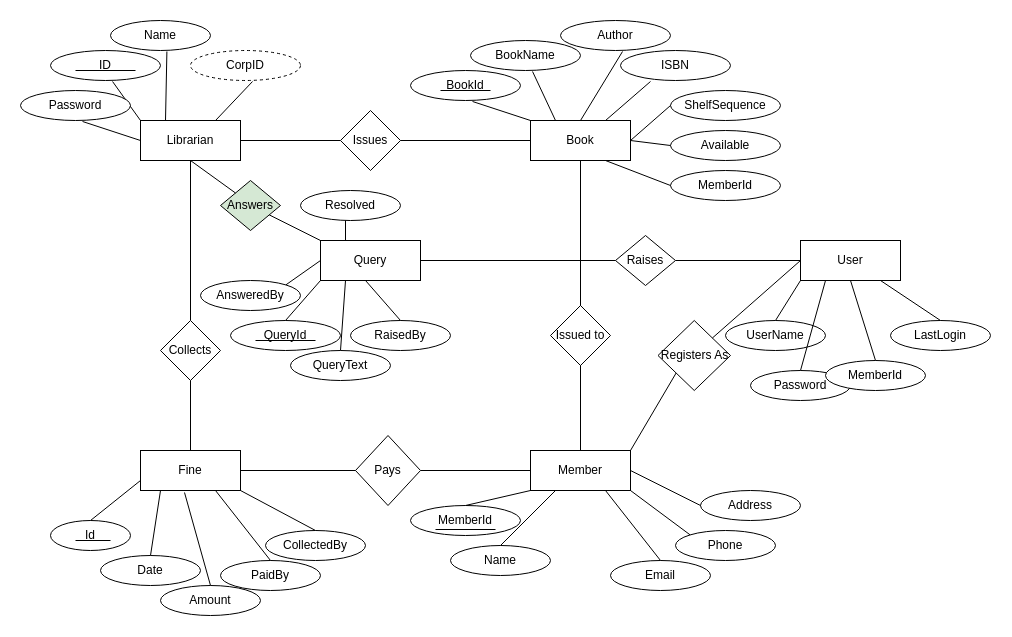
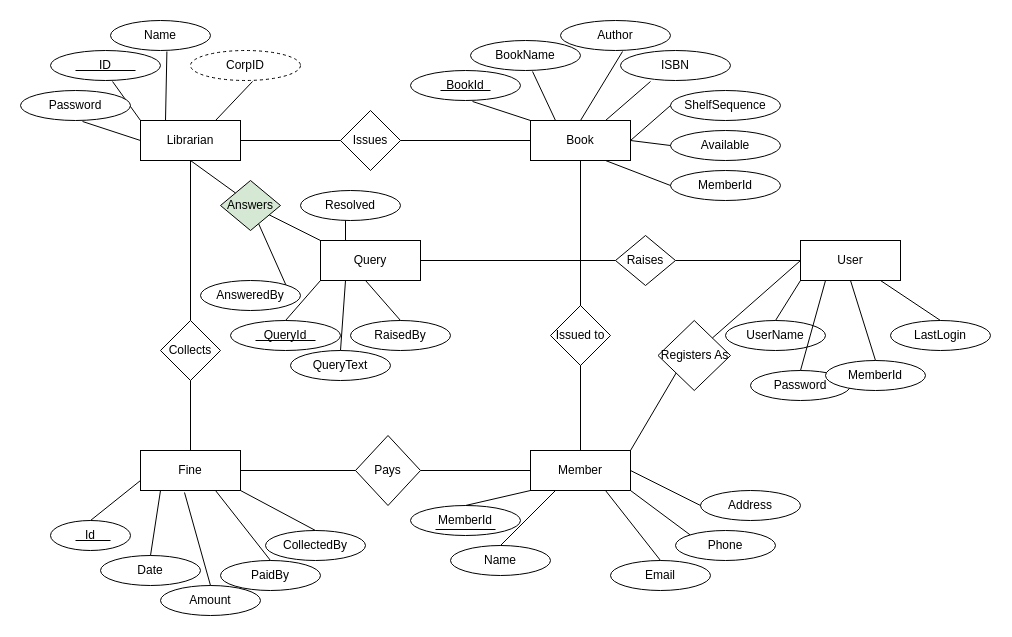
  <mxCell id="0" />
  <mxCell id="1" parent="0" />
  <mxCell id="2" value="&lt;div&gt;Librarian&lt;/div&gt;" style="rounded=0;whiteSpace=wrap;html=1;" vertex="1" parent="1"><mxGeometry x="140" y="120" width="100" height="40" as="geometry" /></mxCell>
  <mxCell id="3" value="ID" style="ellipse;whiteSpace=wrap;html=1;" vertex="1" parent="1"><mxGeometry x="50" y="50" width="110" height="30" as="geometry" /></mxCell>
  <mxCell id="4" value="" style="endArrow=none;html=1;" edge="1" parent="1"><mxGeometry width="50" height="50" relative="1" as="geometry"><mxPoint x="75" y="70" as="sourcePoint" /><mxPoint x="135" y="70" as="targetPoint" /></mxGeometry></mxCell>
  <mxCell id="5" value="" style="endArrow=none;html=1;exitX=0.564;exitY=1.033;exitDx=0;exitDy=0;exitPerimeter=0;entryX=0;entryY=0;entryDx=0;entryDy=0;" edge="1" parent="1" source="3" target="2"><mxGeometry width="50" height="50" relative="1" as="geometry"><mxPoint x="410" y="300" as="sourcePoint" /><mxPoint x="460" y="250" as="targetPoint" /></mxGeometry></mxCell>
  <mxCell id="6" value="Name" style="ellipse;whiteSpace=wrap;html=1;" vertex="1" parent="1"><mxGeometry x="110" y="20" width="100" height="30" as="geometry" /></mxCell>
  <mxCell id="7" value="" style="endArrow=none;html=1;exitX=0.564;exitY=1.033;exitDx=0;exitDy=0;exitPerimeter=0;entryX=0.25;entryY=0;entryDx=0;entryDy=0;entryPerimeter=0;" edge="1" parent="1" source="6" target="2"><mxGeometry width="50" height="50" relative="1" as="geometry"><mxPoint x="470" y="270" as="sourcePoint" /><mxPoint x="200" y="90" as="targetPoint" /></mxGeometry></mxCell>
  <mxCell id="8" value="Password" style="ellipse;whiteSpace=wrap;html=1;" vertex="1" parent="1"><mxGeometry x="20" y="90" width="110" height="30" as="geometry" /></mxCell>
  <mxCell id="9" value="" style="endArrow=none;html=1;exitX=0.564;exitY=1.033;exitDx=0;exitDy=0;exitPerimeter=0;entryX=0;entryY=0.5;entryDx=0;entryDy=0;" edge="1" parent="1" source="8" target="2"><mxGeometry width="50" height="50" relative="1" as="geometry"><mxPoint x="380" y="340" as="sourcePoint" /><mxPoint x="110" y="160" as="targetPoint" /></mxGeometry></mxCell>
  <mxCell id="10" value="CorpID" style="ellipse;whiteSpace=wrap;html=1;dashed=1;" vertex="1" parent="1"><mxGeometry x="190" y="50" width="110" height="30" as="geometry" /></mxCell>
  <mxCell id="11" value="" style="endArrow=none;html=1;exitX=0.564;exitY=1.033;exitDx=0;exitDy=0;exitPerimeter=0;entryX=0.75;entryY=0;entryDx=0;entryDy=0;" edge="1" parent="1" source="10" target="2"><mxGeometry width="50" height="50" relative="1" as="geometry"><mxPoint x="550" y="300" as="sourcePoint" /><mxPoint x="280" y="120" as="targetPoint" /></mxGeometry></mxCell>
  <mxCell id="12" value="Book" style="rounded=0;whiteSpace=wrap;html=1;" vertex="1" parent="1"><mxGeometry x="530" y="120" width="100" height="40" as="geometry" /></mxCell>
  <mxCell id="13" value="BookId" style="ellipse;whiteSpace=wrap;html=1;" vertex="1" parent="1"><mxGeometry x="410" y="70" width="110" height="30" as="geometry" /></mxCell>
  <mxCell id="14" value="" style="endArrow=none;html=1;exitX=0.564;exitY=1.033;exitDx=0;exitDy=0;exitPerimeter=0;entryX=0;entryY=0.5;entryDx=0;entryDy=0;" edge="1" parent="1" source="13"><mxGeometry width="50" height="50" relative="1" as="geometry"><mxPoint x="770" y="320" as="sourcePoint" /><mxPoint x="530" y="120" as="targetPoint" /></mxGeometry></mxCell>
  <mxCell id="15" value="" style="endArrow=none;html=1;" edge="1" parent="1"><mxGeometry width="50" height="50" relative="1" as="geometry"><mxPoint x="440" y="90" as="sourcePoint" /><mxPoint x="490" y="90" as="targetPoint" /></mxGeometry></mxCell>
  <mxCell id="16" value="BookName" style="ellipse;whiteSpace=wrap;html=1;" vertex="1" parent="1"><mxGeometry x="470" y="40" width="110" height="30" as="geometry" /></mxCell>
  <mxCell id="17" value="" style="endArrow=none;html=1;exitX=0.564;exitY=1.033;exitDx=0;exitDy=0;exitPerimeter=0;entryX=0.25;entryY=0;entryDx=0;entryDy=0;" edge="1" parent="1" source="16" target="12"><mxGeometry width="50" height="50" relative="1" as="geometry"><mxPoint x="830" y="290" as="sourcePoint" /><mxPoint x="590" y="90" as="targetPoint" /></mxGeometry></mxCell>
  <mxCell id="18" value="Author" style="ellipse;whiteSpace=wrap;html=1;" vertex="1" parent="1"><mxGeometry x="560" y="20" width="110" height="30" as="geometry" /></mxCell>
  <mxCell id="19" value="" style="endArrow=none;html=1;exitX=0.564;exitY=1.033;exitDx=0;exitDy=0;exitPerimeter=0;entryX=0.5;entryY=0;entryDx=0;entryDy=0;" edge="1" parent="1" source="18" target="12"><mxGeometry width="50" height="50" relative="1" as="geometry"><mxPoint x="920" y="270" as="sourcePoint" /><mxPoint x="680" y="70" as="targetPoint" /></mxGeometry></mxCell>
  <mxCell id="20" value="ISBN" style="ellipse;whiteSpace=wrap;html=1;" vertex="1" parent="1"><mxGeometry x="620" y="50" width="110" height="30" as="geometry" /></mxCell>
  <mxCell id="21" value="" style="endArrow=none;html=1;entryX=0.75;entryY=0;entryDx=0;entryDy=0;" edge="1" parent="1" target="12"><mxGeometry width="50" height="50" relative="1" as="geometry"><mxPoint x="650" y="81" as="sourcePoint" /><mxPoint x="640" y="150" as="targetPoint" /></mxGeometry></mxCell>
  <mxCell id="22" value="ShelfSequence" style="ellipse;whiteSpace=wrap;html=1;" vertex="1" parent="1"><mxGeometry x="670" y="90" width="110" height="30" as="geometry" /></mxCell>
  <mxCell id="23" value="" style="endArrow=none;html=1;exitX=0;exitY=0.5;exitDx=0;exitDy=0;entryX=1;entryY=0.5;entryDx=0;entryDy=0;" edge="1" parent="1" source="22" target="12"><mxGeometry width="50" height="50" relative="1" as="geometry"><mxPoint x="1030" y="340" as="sourcePoint" /><mxPoint x="690" y="190" as="targetPoint" /></mxGeometry></mxCell>
  <mxCell id="24" value="Available" style="ellipse;whiteSpace=wrap;html=1;" vertex="1" parent="1"><mxGeometry x="670" y="130" width="110" height="30" as="geometry" /></mxCell>
  <mxCell id="25" value="" style="endArrow=none;html=1;entryX=1;entryY=0.5;entryDx=0;entryDy=0;exitX=0;exitY=0.5;exitDx=0;exitDy=0;" edge="1" parent="1" source="24" target="12"><mxGeometry width="50" height="50" relative="1" as="geometry"><mxPoint x="680" y="145" as="sourcePoint" /><mxPoint x="690" y="230" as="targetPoint" /></mxGeometry></mxCell>
  <mxCell id="26" value="MemberId" style="ellipse;whiteSpace=wrap;html=1;" vertex="1" parent="1"><mxGeometry x="670" y="170" width="110" height="30" as="geometry" /></mxCell>
  <mxCell id="27" value="" style="endArrow=none;html=1;exitX=0;exitY=0.5;exitDx=0;exitDy=0;entryX=0.75;entryY=1;entryDx=0;entryDy=0;" edge="1" parent="1" source="26" target="12"><mxGeometry width="50" height="50" relative="1" as="geometry"><mxPoint x="1030" y="420" as="sourcePoint" /><mxPoint x="690" y="270" as="targetPoint" /></mxGeometry></mxCell>
  <mxCell id="28" value="Member" style="rounded=0;whiteSpace=wrap;html=1;" vertex="1" parent="1"><mxGeometry x="530" y="450" width="100" height="40" as="geometry" /></mxCell>
  <mxCell id="29" value="MemberId" style="ellipse;whiteSpace=wrap;html=1;" vertex="1" parent="1"><mxGeometry x="410" y="505" width="110" height="30" as="geometry" /></mxCell>
  <mxCell id="30" value="" style="endArrow=none;html=1;" edge="1" parent="1"><mxGeometry width="50" height="50" relative="1" as="geometry"><mxPoint x="435" y="529" as="sourcePoint" /><mxPoint x="495" y="529" as="targetPoint" /></mxGeometry></mxCell>
  <mxCell id="31" value="Name" style="ellipse;whiteSpace=wrap;html=1;" vertex="1" parent="1"><mxGeometry x="450" y="545" width="100" height="30" as="geometry" /></mxCell>
  <mxCell id="32" value="Email" style="ellipse;whiteSpace=wrap;html=1;" vertex="1" parent="1"><mxGeometry x="610" y="560" width="100" height="30" as="geometry" /></mxCell>
  <mxCell id="33" value="Address" style="ellipse;whiteSpace=wrap;html=1;" vertex="1" parent="1"><mxGeometry x="700" y="490" width="100" height="30" as="geometry" /></mxCell>
  <mxCell id="34" value="Phone" style="ellipse;whiteSpace=wrap;html=1;" vertex="1" parent="1"><mxGeometry x="675" y="530" width="100" height="30" as="geometry" /></mxCell>
  <mxCell id="35" value="" style="endArrow=none;html=1;exitX=0.5;exitY=0;exitDx=0;exitDy=0;entryX=0;entryY=1;entryDx=0;entryDy=0;" edge="1" parent="1" source="29" target="28"><mxGeometry width="50" height="50" relative="1" as="geometry"><mxPoint x="410" y="410" as="sourcePoint" /><mxPoint x="460" y="360" as="targetPoint" /></mxGeometry></mxCell>
  <mxCell id="36" value="" style="endArrow=none;html=1;exitX=0.5;exitY=0;exitDx=0;exitDy=0;entryX=0.25;entryY=1;entryDx=0;entryDy=0;" edge="1" parent="1" source="31" target="28"><mxGeometry width="50" height="50" relative="1" as="geometry"><mxPoint x="410" y="410" as="sourcePoint" /><mxPoint x="460" y="360" as="targetPoint" /></mxGeometry></mxCell>
  <mxCell id="37" value="" style="endArrow=none;html=1;exitX=0.5;exitY=0;exitDx=0;exitDy=0;entryX=0.75;entryY=1;entryDx=0;entryDy=0;" edge="1" parent="1" source="32" target="28"><mxGeometry width="50" height="50" relative="1" as="geometry"><mxPoint x="410" y="410" as="sourcePoint" /><mxPoint x="460" y="360" as="targetPoint" /></mxGeometry></mxCell>
  <mxCell id="38" value="" style="endArrow=none;html=1;exitX=0;exitY=0;exitDx=0;exitDy=0;entryX=1;entryY=1;entryDx=0;entryDy=0;" edge="1" parent="1" source="34" target="28"><mxGeometry width="50" height="50" relative="1" as="geometry"><mxPoint x="410" y="410" as="sourcePoint" /><mxPoint x="460" y="360" as="targetPoint" /></mxGeometry></mxCell>
  <mxCell id="39" value="" style="endArrow=none;html=1;exitX=0;exitY=0.5;exitDx=0;exitDy=0;entryX=1;entryY=0.5;entryDx=0;entryDy=0;" edge="1" parent="1" source="33" target="28"><mxGeometry width="50" height="50" relative="1" as="geometry"><mxPoint x="410" y="410" as="sourcePoint" /><mxPoint x="460" y="360" as="targetPoint" /></mxGeometry></mxCell>
  <mxCell id="40" value="" style="endArrow=none;html=1;exitX=0.5;exitY=0;exitDx=0;exitDy=0;" edge="1" parent="1" source="28"><mxGeometry width="50" height="50" relative="1" as="geometry"><mxPoint x="410" y="300" as="sourcePoint" /><mxPoint x="580" y="280" as="targetPoint" /></mxGeometry></mxCell>
  <mxCell id="41" value="Issued to" style="rhombus;whiteSpace=wrap;html=1;" vertex="1" parent="1"><mxGeometry x="550" y="305" width="60" height="60" as="geometry" /></mxCell>
  <mxCell id="42" value="" style="endArrow=none;html=1;entryX=0.5;entryY=1;entryDx=0;entryDy=0;exitX=0.5;exitY=0;exitDx=0;exitDy=0;" edge="1" parent="1" source="41" target="12"><mxGeometry width="50" height="50" relative="1" as="geometry"><mxPoint x="410" y="300" as="sourcePoint" /><mxPoint x="460" y="250" as="targetPoint" /></mxGeometry></mxCell>
  <mxCell id="43" value="" style="endArrow=none;html=1;exitX=1;exitY=0.5;exitDx=0;exitDy=0;entryX=0;entryY=0.5;entryDx=0;entryDy=0;" edge="1" parent="1" source="2" target="44"><mxGeometry width="50" height="50" relative="1" as="geometry"><mxPoint x="410" y="300" as="sourcePoint" /><mxPoint x="290" y="140" as="targetPoint" /></mxGeometry></mxCell>
  <mxCell id="44" value="Issues" style="rhombus;whiteSpace=wrap;html=1;" vertex="1" parent="1"><mxGeometry x="340" y="110" width="60" height="60" as="geometry" /></mxCell>
  <mxCell id="45" value="" style="endArrow=none;html=1;exitX=1;exitY=0.5;exitDx=0;exitDy=0;entryX=0;entryY=0.5;entryDx=0;entryDy=0;" edge="1" parent="1" source="44" target="12"><mxGeometry width="50" height="50" relative="1" as="geometry"><mxPoint x="410" y="300" as="sourcePoint" /><mxPoint x="460" y="250" as="targetPoint" /></mxGeometry></mxCell>
  <mxCell id="46" value="Query" style="rounded=0;whiteSpace=wrap;html=1;" vertex="1" parent="1"><mxGeometry x="320" y="240" width="100" height="40" as="geometry" /></mxCell>
  <mxCell id="47" value="QueryId" style="ellipse;whiteSpace=wrap;html=1;" vertex="1" parent="1"><mxGeometry x="230" y="320" width="110" height="30" as="geometry" /></mxCell>
  <mxCell id="48" value="" style="endArrow=none;html=1;" edge="1" parent="1"><mxGeometry width="50" height="50" relative="1" as="geometry"><mxPoint x="255" y="340" as="sourcePoint" /><mxPoint x="315" y="340" as="targetPoint" /></mxGeometry></mxCell>
  <mxCell id="49" value="" style="endArrow=none;html=1;exitX=0.5;exitY=0;exitDx=0;exitDy=0;entryX=0;entryY=1;entryDx=0;entryDy=0;" edge="1" parent="1" source="47"><mxGeometry width="50" height="50" relative="1" as="geometry"><mxPoint x="200" y="200" as="sourcePoint" /><mxPoint x="320" y="280" as="targetPoint" /></mxGeometry></mxCell>
  <mxCell id="50" value="QueryText" style="ellipse;whiteSpace=wrap;html=1;" vertex="1" parent="1"><mxGeometry x="290" y="350" width="100" height="30" as="geometry" /></mxCell>
  <mxCell id="51" value="" style="endArrow=none;html=1;exitX=0.5;exitY=0;exitDx=0;exitDy=0;entryX=0.25;entryY=1;entryDx=0;entryDy=0;" edge="1" parent="1" source="50"><mxGeometry width="50" height="50" relative="1" as="geometry"><mxPoint x="200" y="200" as="sourcePoint" /><mxPoint x="345" y="280" as="targetPoint" /></mxGeometry></mxCell>
  <mxCell id="52" value="RaisedBy" style="ellipse;whiteSpace=wrap;html=1;" vertex="1" parent="1"><mxGeometry x="350" y="320" width="100" height="30" as="geometry" /></mxCell>
  <mxCell id="53" value="" style="endArrow=none;html=1;exitX=0.5;exitY=0;exitDx=0;exitDy=0;entryX=0.75;entryY=1;entryDx=0;entryDy=0;" edge="1" parent="1" source="52"><mxGeometry width="50" height="50" relative="1" as="geometry"><mxPoint x="170" y="200" as="sourcePoint" /><mxPoint x="365" y="280" as="targetPoint" /></mxGeometry></mxCell>
  <mxCell id="54" value="AnsweredBy" style="ellipse;whiteSpace=wrap;html=1;" vertex="1" parent="1"><mxGeometry x="200" y="280" width="100" height="30" as="geometry" /></mxCell>
- <mxCell id="55" value="" style="endArrow=none;html=1;exitX=1;exitY=0;exitDx=0;exitDy=0;entryX=0;entryY=0.5;entryDx=0;entryDy=0;" edge="1" parent="1" source="54" target="46"><mxGeometry width="50" height="50" relative="1" as="geometry"><mxPoint x="20" y="160" as="sourcePoint" /><mxPoint x="215" y="240" as="targetPoint" /></mxGeometry></mxCell>
+ <mxCell id="55" value="" style="endArrow=none;html=1;exitX=1;exitY=0;exitDx=0;exitDy=0;" edge="1" parent="1" source="54" target="62"><mxGeometry width="50" height="50" relative="1" as="geometry"><mxPoint x="20" y="160" as="sourcePoint" /><mxPoint x="215" y="240" as="targetPoint" /></mxGeometry></mxCell>
  <mxCell id="56" value="Resolved" style="ellipse;whiteSpace=wrap;html=1;" vertex="1" parent="1"><mxGeometry x="300" y="190" width="100" height="30" as="geometry" /></mxCell>
  <mxCell id="57" value="" style="endArrow=none;html=1;entryX=0.25;entryY=0;entryDx=0;entryDy=0;" edge="1" parent="1" target="46"><mxGeometry width="50" height="50" relative="1" as="geometry"><mxPoint x="345" y="220" as="sourcePoint" /><mxPoint x="315" y="150" as="targetPoint" /></mxGeometry></mxCell>
  <mxCell id="58" value="" style="endArrow=none;html=1;" edge="1" parent="1" target="59"><mxGeometry width="50" height="50" relative="1" as="geometry"><mxPoint x="800" y="260" as="sourcePoint" /><mxPoint x="490" y="300" as="targetPoint" /></mxGeometry></mxCell>
  <mxCell id="59" value="Raises" style="rhombus;whiteSpace=wrap;html=1;" vertex="1" parent="1"><mxGeometry x="615" y="235" width="60" height="50" as="geometry" /></mxCell>
  <mxCell id="60" value="" style="endArrow=none;html=1;entryX=0;entryY=0.5;entryDx=0;entryDy=0;exitX=1;exitY=0.5;exitDx=0;exitDy=0;" edge="1" parent="1" source="46" target="59"><mxGeometry width="50" height="50" relative="1" as="geometry"><mxPoint x="410" y="300" as="sourcePoint" /><mxPoint x="460" y="250" as="targetPoint" /></mxGeometry></mxCell>
  <mxCell id="61" value="" style="endArrow=none;html=1;exitX=0;exitY=0;exitDx=0;exitDy=0;" edge="1" parent="1" target="62" source="46"><mxGeometry width="50" height="50" relative="1" as="geometry"><mxPoint x="300" y="240" as="sourcePoint" /><mxPoint x="260" y="200" as="targetPoint" /></mxGeometry></mxCell>
  <mxCell id="62" value="Answers" style="rhombus;whiteSpace=wrap;html=1;fillColor=#d5e8d4;" vertex="1" parent="1"><mxGeometry x="220" y="180" width="60" height="50" as="geometry" /></mxCell>
  <mxCell id="63" value="" style="endArrow=none;html=1;entryX=0;entryY=0;entryDx=0;entryDy=0;exitX=1;exitY=0.5;exitDx=0;exitDy=0;" edge="1" parent="1" target="62"><mxGeometry width="50" height="50" relative="1" as="geometry"><mxPoint x="190" y="160" as="sourcePoint" /><mxPoint x="230" y="150" as="targetPoint" /></mxGeometry></mxCell>
  <mxCell id="64" value="Fine" style="rounded=0;whiteSpace=wrap;html=1;" vertex="1" parent="1"><mxGeometry x="140" y="450" width="100" height="40" as="geometry" /></mxCell>
  <mxCell id="65" value="Id" style="ellipse;whiteSpace=wrap;html=1;" vertex="1" parent="1"><mxGeometry x="50" y="520" width="80" height="30" as="geometry" /></mxCell>
  <mxCell id="66" value="" style="endArrow=none;html=1;" edge="1" parent="1"><mxGeometry width="50" height="50" relative="1" as="geometry"><mxPoint x="75" y="540" as="sourcePoint" /><mxPoint x="110" y="540" as="targetPoint" /></mxGeometry></mxCell>
  <mxCell id="67" value="" style="endArrow=none;html=1;exitX=0.5;exitY=0;exitDx=0;exitDy=0;entryX=0;entryY=1;entryDx=0;entryDy=0;" edge="1" parent="1" source="65"><mxGeometry width="50" height="50" relative="1" as="geometry"><mxPoint x="20" y="400" as="sourcePoint" /><mxPoint x="140" y="480" as="targetPoint" /></mxGeometry></mxCell>
  <mxCell id="68" value="Date" style="ellipse;whiteSpace=wrap;html=1;" vertex="1" parent="1"><mxGeometry x="100" y="555" width="100" height="30" as="geometry" /></mxCell>
  <mxCell id="69" value="" style="endArrow=none;html=1;exitX=0.5;exitY=0;exitDx=0;exitDy=0;" edge="1" parent="1" source="68"><mxGeometry width="50" height="50" relative="1" as="geometry"><mxPoint y="405" as="sourcePoint" x="10" /><mxPoint x="160" y="490" as="targetPoint" /></mxGeometry></mxCell>
  <mxCell id="70" value="Amount" style="ellipse;whiteSpace=wrap;html=1;" vertex="1" parent="1"><mxGeometry x="160" y="585" width="100" height="30" as="geometry" /></mxCell>
  <mxCell id="71" value="" style="endArrow=none;html=1;exitX=0.5;exitY=0;exitDx=0;exitDy=0;entryX=0.44;entryY=1.05;entryDx=0;entryDy=0;entryPerimeter=0;" edge="1" parent="1" source="70" target="64"><mxGeometry width="50" height="50" relative="1" as="geometry"><mxPoint x="70" y="435" as="sourcePoint" /><mxPoint x="220" y="520" as="targetPoint" /></mxGeometry></mxCell>
  <mxCell id="72" value="PaidBy" style="ellipse;whiteSpace=wrap;html=1;" vertex="1" parent="1"><mxGeometry x="220" y="560" width="100" height="30" as="geometry" /></mxCell>
  <mxCell id="73" value="" style="endArrow=none;html=1;exitX=0.5;exitY=0;exitDx=0;exitDy=0;entryX=0.75;entryY=1;entryDx=0;entryDy=0;" edge="1" parent="1" source="72" target="64"><mxGeometry width="50" height="50" relative="1" as="geometry"><mxPoint x="130" y="410" as="sourcePoint" /><mxPoint x="244" y="467" as="targetPoint" /></mxGeometry></mxCell>
  <mxCell id="74" value="CollectedBy" style="ellipse;whiteSpace=wrap;html=1;" vertex="1" parent="1"><mxGeometry x="265" y="530" width="100" height="30" as="geometry" /></mxCell>
  <mxCell id="75" value="" style="endArrow=none;html=1;exitX=0.5;exitY=0;exitDx=0;exitDy=0;entryX=1;entryY=1;entryDx=0;entryDy=0;" edge="1" parent="1" source="74" target="64"><mxGeometry width="50" height="50" relative="1" as="geometry"><mxPoint x="175" y="380" as="sourcePoint" /><mxPoint x="260" y="460" as="targetPoint" /></mxGeometry></mxCell>
  <mxCell id="76" value="" style="endArrow=none;html=1;" edge="1" parent="1" target="77"><mxGeometry width="50" height="50" relative="1" as="geometry"><mxPoint x="530" y="470" as="sourcePoint" /><mxPoint x="450" y="470" as="targetPoint" /></mxGeometry></mxCell>
  <mxCell id="77" value="Pays" style="rhombus;whiteSpace=wrap;html=1;" vertex="1" parent="1"><mxGeometry x="355" y="435" width="65" height="70" as="geometry" /></mxCell>
  <mxCell id="78" value="" style="endArrow=none;html=1;exitX=0;exitY=0.5;exitDx=0;exitDy=0;entryX=1;entryY=0.5;entryDx=0;entryDy=0;" edge="1" parent="1" source="77" target="64"><mxGeometry width="50" height="50" relative="1" as="geometry"><mxPoint x="410" y="420" as="sourcePoint" /><mxPoint x="460" y="370" as="targetPoint" /></mxGeometry></mxCell>
  <mxCell id="79" value="" style="endArrow=none;html=1;exitX=0.5;exitY=1;exitDx=0;exitDy=0;" edge="1" parent="1" source="2" target="80"><mxGeometry width="50" height="50" relative="1" as="geometry"><mxPoint x="410" y="370" as="sourcePoint" /><mxPoint x="190" y="330" as="targetPoint" /></mxGeometry></mxCell>
  <mxCell id="80" value="Collects" style="rhombus;whiteSpace=wrap;html=1;" vertex="1" parent="1"><mxGeometry x="160" y="320" width="60" height="60" as="geometry" /></mxCell>
  <mxCell id="81" value="" style="endArrow=none;html=1;exitX=0.5;exitY=1;exitDx=0;exitDy=0;entryX=0.5;entryY=0;entryDx=0;entryDy=0;" edge="1" parent="1" source="80" target="64"><mxGeometry width="50" height="50" relative="1" as="geometry"><mxPoint x="410" y="370" as="sourcePoint" /><mxPoint x="460" y="320" as="targetPoint" /></mxGeometry></mxCell>
  <mxCell id="82" value="User" style="rounded=0;whiteSpace=wrap;html=1;" vertex="1" parent="1"><mxGeometry x="800" y="240" width="100" height="40" as="geometry" /></mxCell>
  <mxCell id="83" value="UserName" style="ellipse;whiteSpace=wrap;html=1;" vertex="1" parent="1"><mxGeometry x="725" y="320" width="100" height="30" as="geometry" /></mxCell>
  <mxCell id="84" value="" style="endArrow=none;html=1;exitX=0.5;exitY=0;exitDx=0;exitDy=0;entryX=0;entryY=1;entryDx=0;entryDy=0;" edge="1" parent="1" source="83" target="82"><mxGeometry width="50" height="50" relative="1" as="geometry"><mxPoint x="620" y="230" as="sourcePoint" /><mxPoint x="765" y="310" as="targetPoint" /></mxGeometry></mxCell>
  <mxCell id="85" value="Password" style="ellipse;whiteSpace=wrap;html=1;" vertex="1" parent="1"><mxGeometry x="750" y="370" width="100" height="30" as="geometry" /></mxCell>
  <mxCell id="86" value="" style="endArrow=none;html=1;exitX=0.5;exitY=0;exitDx=0;exitDy=0;entryX=0.25;entryY=1;entryDx=0;entryDy=0;" edge="1" parent="1" source="85" target="82"><mxGeometry width="50" height="50" relative="1" as="geometry"><mxPoint x="670" y="260" as="sourcePoint" /><mxPoint x="850" y="370" as="targetPoint" /></mxGeometry></mxCell>
  <mxCell id="87" value="MemberId" style="ellipse;whiteSpace=wrap;html=1;" vertex="1" parent="1"><mxGeometry x="825" y="360" width="100" height="30" as="geometry" /></mxCell>
  <mxCell id="88" value="" style="endArrow=none;html=1;exitX=0.5;exitY=0;exitDx=0;exitDy=0;entryX=0.5;entryY=1;entryDx=0;entryDy=0;" edge="1" parent="1" source="87" target="82"><mxGeometry width="50" height="50" relative="1" as="geometry"><mxPoint x="735" y="230" as="sourcePoint" /><mxPoint x="915" y="340" as="targetPoint" /></mxGeometry></mxCell>
  <mxCell id="89" value="LastLogin" style="ellipse;whiteSpace=wrap;html=1;" vertex="1" parent="1"><mxGeometry x="890" y="320" width="100" height="30" as="geometry" /></mxCell>
  <mxCell id="90" value="" style="endArrow=none;html=1;exitX=0.5;exitY=0;exitDx=0;exitDy=0;" edge="1" parent="1" source="89" target="82"><mxGeometry width="50" height="50" relative="1" as="geometry"><mxPoint x="810" y="210" as="sourcePoint" /><mxPoint x="990" y="320" as="targetPoint" /></mxGeometry></mxCell>
  <mxCell id="91" value="" style="endArrow=none;html=1;exitX=0;exitY=1;exitDx=0;exitDy=0;entryX=1;entryY=0;entryDx=0;entryDy=0;" edge="1" parent="1" source="92" target="28"><mxGeometry width="50" height="50" relative="1" as="geometry"><mxPoint x="580" y="570" as="sourcePoint" /><mxPoint x="630" y="440" as="targetPoint" /></mxGeometry></mxCell>
  <mxCell id="92" value="Registers As" style="rhombus;whiteSpace=wrap;html=1;" vertex="1" parent="1"><mxGeometry x="657.5" y="320" width="72.5" height="70" as="geometry" /></mxCell>
  <mxCell id="93" value="" style="endArrow=none;html=1;entryX=1;entryY=0;entryDx=0;entryDy=0;exitX=0;exitY=0.5;exitDx=0;exitDy=0;" edge="1" parent="1" source="82" target="92"><mxGeometry width="50" height="50" relative="1" as="geometry"><mxPoint x="650" y="690" as="sourcePoint" /><mxPoint x="700" y="640" as="targetPoint" /></mxGeometry></mxCell>
